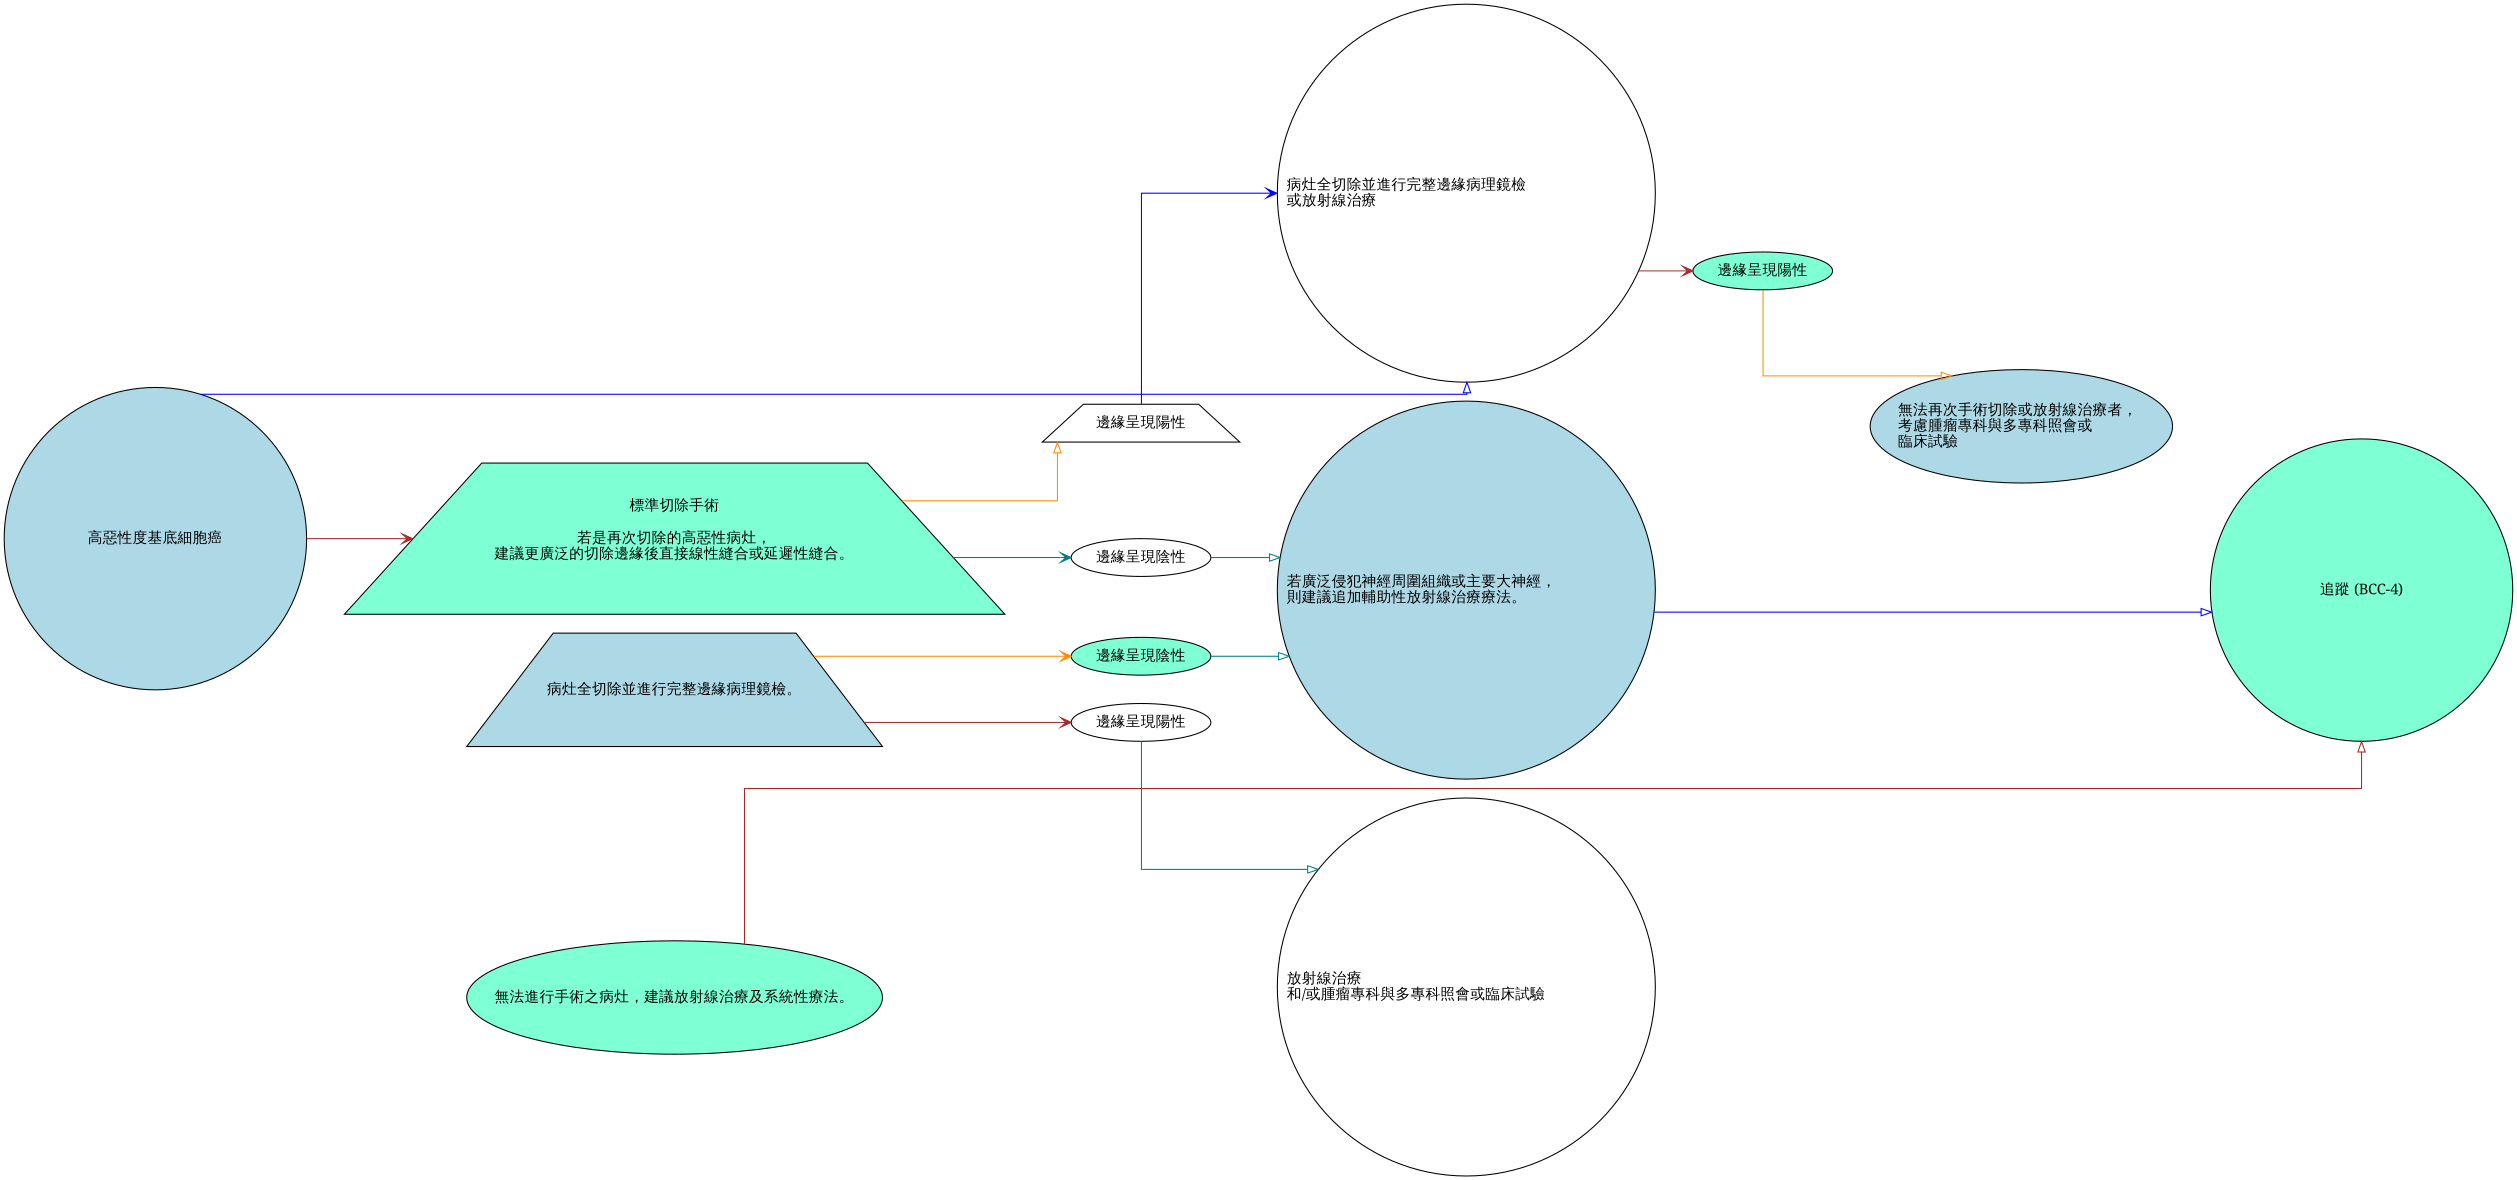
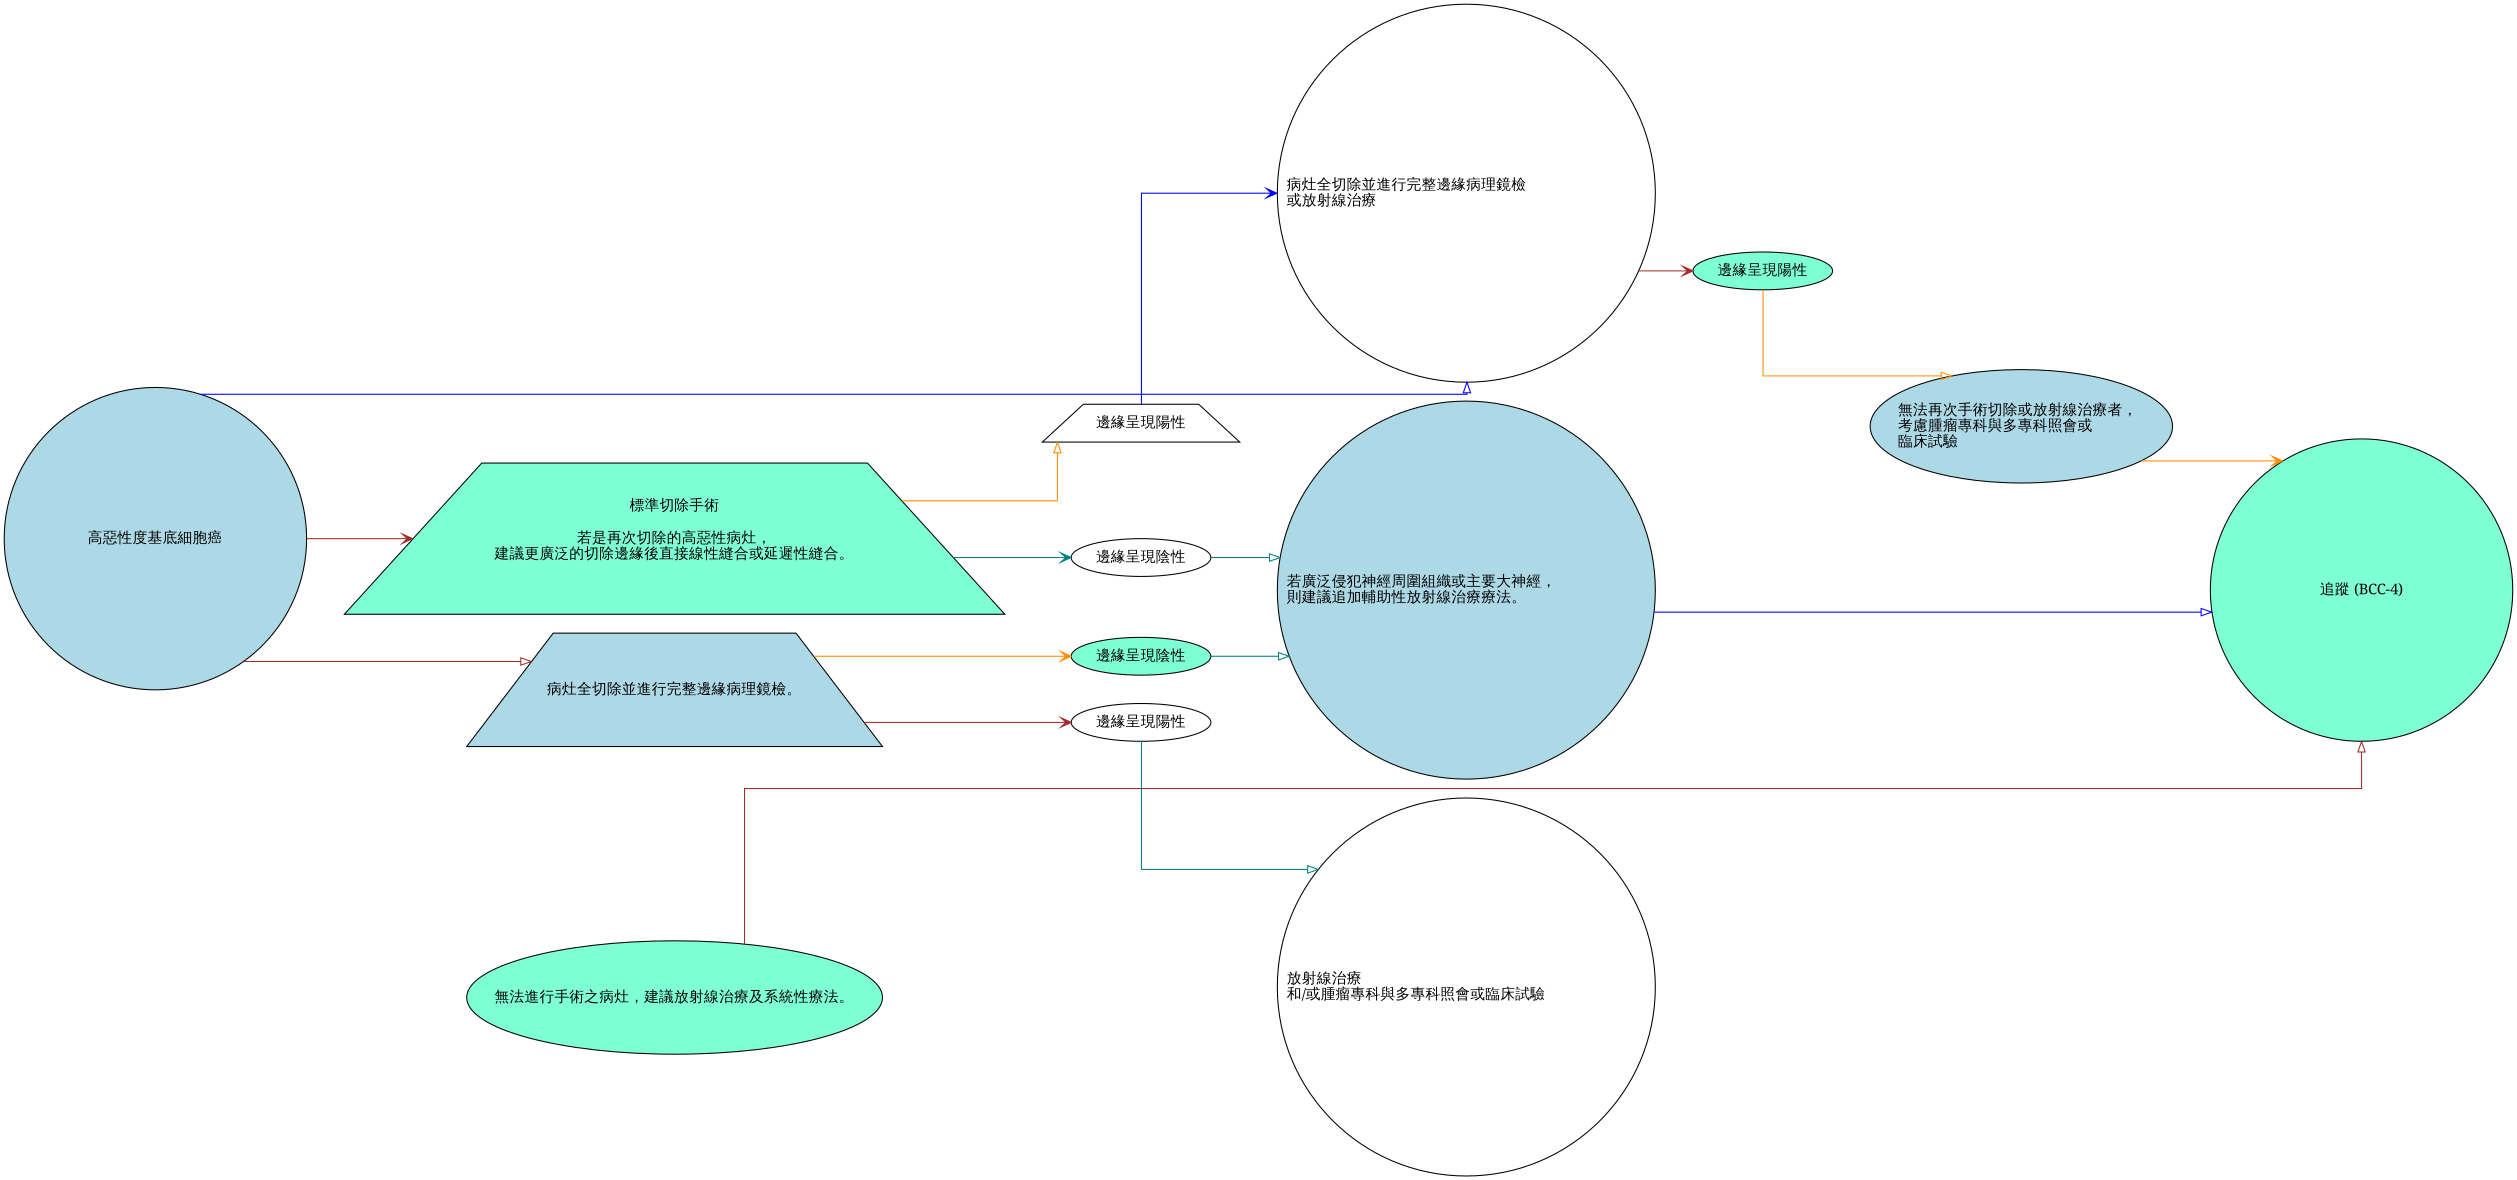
  digraph {
    fontname="Noto Serif"
    rankdir=LR
    splines=ortho
    node [fillcolor=aquamarine fontname="Noto Serif" shape=ellipse style=filled]
    edge [fontname="Noto Serif" arrowhead=onormal color=brown]
    n1 [height=2 label="標準切除手術\n\n若是再次切除的高惡性病灶，\n建議更廣泛的切除邊緣後直接線性縫合或延遲性縫合。\n\n" shape=trapezium width=5.5]
    n2 [fillcolor=lightblue height=1.5 label="病灶全切除並進行完整邊緣病理鏡檢。" shape=trapezium width=5.5]
    n3 [height=1.5 label="無法進行手術之病灶，建議放射線治療及系統性療法。" width=5.5]
    n4 [fillcolor=white label="邊緣呈現陰性"]
    n5 [fillcolor=white label="邊緣呈現陽性" shape=trapezium]
    n6 [label="邊緣呈現陰性"]
    n7 [fillcolor=white label="邊緣呈現陽性"]
    n8 [height=4 label="追蹤 (BCC-4)" shape=circle]
    n9 [fillcolor=lightblue height=1.5 label="若廣泛侵犯神經周圍組織或主要大神經，\l則建議追加輔助性放射線治療療法。\l" shape=circle width=5]
    n10 [fillcolor=white label="病灶全切除並進行完整邊緣病理鏡檢\l或放射線治療\l" shape=circle width=5]
    n11 [fillcolor=white label="放射線治療\l和/或腫瘤專科與多專科照會或臨床試驗\l" shape=circle width=5]
    n12 [fillcolor=lightblue height=4 label="高惡性度基底細胞癌" shape=circle]
    n13 [label="邊緣呈現陽性"]
    n14 [fillcolor=lightblue height=1.5 label="無法再次手術切除或放射線治療者，\l考慮腫瘤專科與多專科照會或\l臨床試驗\l" width=4]
    subgraph sub_1 {
      rank=same
      n1
      n2
      n3
    }
    subgraph sub_2 {
      rank=same
      n4
      n5
      n6
      n7
    }
    n1 -> n2 [style=invis arrowhead="" color=""]
    n1 -> n4 [arrowhead=vee color=teal]
    n1 -> n5 [color=darkorange]
    n2 -> n3 [style=invis arrowhead="" color=""]
    n2 -> n6 [arrowhead=vee color=darkorange]
    n2 -> n7 [arrowhead=vee]
    n3 -> n8
    n4 -> n9 [color=teal]
    n5 -> n10 [arrowhead=vee color=blue]
    n6 -> n9 [color=teal]
    n7 -> n11 [color=teal]
    n9 -> n8 [color=blue]
    n10 -> n13 [arrowhead=vee]
    n12 -> n1 [arrowhead=vee]
+   n12 -> n2
    n12 -> n10 [color=blue]
    n13 -> n14 [color=darkorange]
+   n14 -> n8 [arrowhead=vee color=darkorange]
  }
